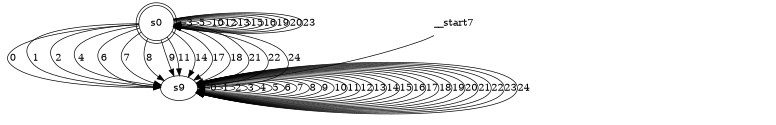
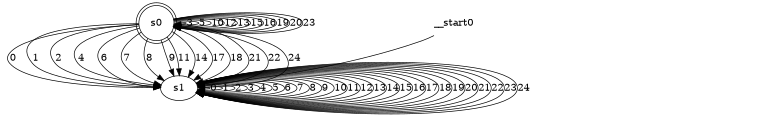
  digraph {
    n1 [label=s0 shape=doublecircle]
-   n2 [label=s9]
-   __start0 [shape=none label=__start7]
+   n2 [label=s1]
+   __start0 [shape=none]
    n1 -> n1 [label=3]
    n1 -> n1 [label=5]
    n1 -> n1 [label=10]
    n1 -> n1 [label=12]
    n1 -> n1 [label=13]
    n1 -> n1 [label=15]
    n1 -> n1 [label=16]
    n1 -> n1 [label=19]
    n1 -> n1 [label=20]
    n1 -> n1 [label=23]
    n1 -> n2 [label=0]
    n1 -> n2 [label=1]
    n1 -> n2 [label=2]
    n1 -> n2 [label=4]
    n1 -> n2 [label=6]
    n1 -> n2 [label=7]
    n1 -> n2 [label=8]
    n1 -> n2 [label=9]
    n1 -> n2 [label=11]
    n1 -> n2 [label=14]
    n1 -> n2 [label=17]
    n1 -> n2 [label=18]
    n1 -> n2 [label=21]
    n1 -> n2 [label=22]
    n1 -> n2 [label=24]
    n2 -> n2 [label=0]
    n2 -> n2 [label=1]
    n2 -> n2 [label=2]
    n2 -> n2 [label=3]
    n2 -> n2 [label=4]
    n2 -> n2 [label=5]
    n2 -> n2 [label=6]
    n2 -> n2 [label=7]
    n2 -> n2 [label=8]
    n2 -> n2 [label=9]
    n2 -> n2 [label=10]
    n2 -> n2 [label=11]
    n2 -> n2 [label=12]
    n2 -> n2 [label=13]
    n2 -> n2 [label=14]
    n2 -> n2 [label=15]
    n2 -> n2 [label=16]
    n2 -> n2 [label=17]
    n2 -> n2 [label=18]
    n2 -> n2 [label=19]
    n2 -> n2 [label=20]
    n2 -> n2 [label=21]
    n2 -> n2 [label=22]
    n2 -> n2 [label=23]
    n2 -> n2 [label=24]
    __start0 -> n2
  }
